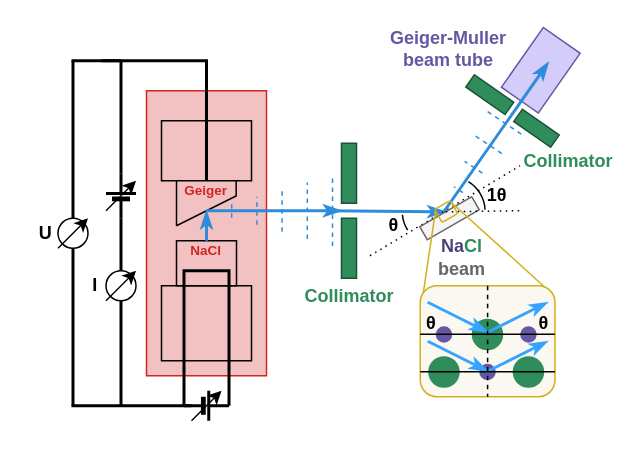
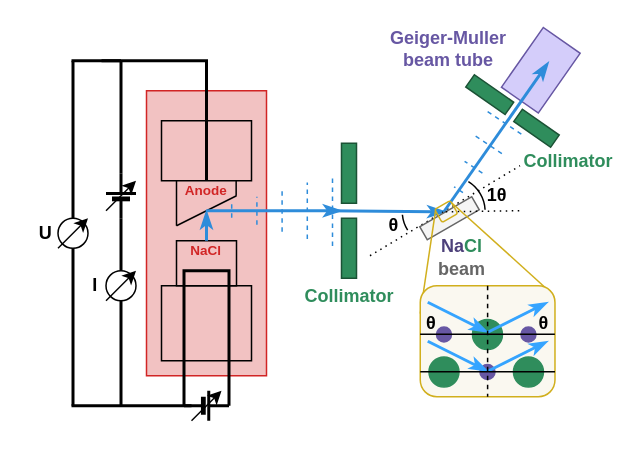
  <mxCell id="0" />
  <mxCell id="1" parent="0" />
  <mxCell id="2" value="" style="rounded=0;whiteSpace=wrap;html=1;fillColor=#D4CDFA;rotation=-55;strokeColor=#6757A3;" parent="1" vertex="1"><mxGeometry x="335.55" y="31.32" width="48.64" height="30" as="geometry" /></mxCell>
  <mxCell id="3" value="" style="rounded=0;whiteSpace=wrap;html=1;fillColor=#F2C2C2;strokeColor=#D12525;" parent="1" vertex="1"><mxGeometry x="97" y="60" width="80" height="190" as="geometry" /></mxCell>
  <mxCell id="4" value="" style="rounded=0;whiteSpace=wrap;html=1;fillColor=#2F8D5C;strokeColor=#1B5235;" parent="1" vertex="1"><mxGeometry x="227" y="95" width="10" height="40" as="geometry" /></mxCell>
  <mxCell id="5" value="" style="rounded=0;whiteSpace=wrap;html=1;fillColor=none;" parent="1" vertex="1"><mxGeometry x="117" y="160" width="40" height="30" as="geometry" /></mxCell>
  <mxCell id="6" value="" style="endArrow=none;html=1;rounded=0;" parent="1" edge="1"><mxGeometry width="50" height="50" relative="1" as="geometry"><mxPoint x="117" y="150" as="sourcePoint" /><mxPoint x="157" y="130" as="targetPoint" /></mxGeometry></mxCell>
  <mxCell id="7" value="" style="endArrow=none;html=1;rounded=0;" parent="1" edge="1"><mxGeometry width="50" height="50" relative="1" as="geometry"><mxPoint x="117" y="150" as="sourcePoint" /><mxPoint x="117" y="120" as="targetPoint" /></mxGeometry></mxCell>
  <mxCell id="8" value="" style="endArrow=none;html=1;rounded=0;" parent="1" edge="1"><mxGeometry width="50" height="50" relative="1" as="geometry"><mxPoint x="156.77" y="120" as="sourcePoint" /><mxPoint x="156.77" y="130" as="targetPoint" /></mxGeometry></mxCell>
  <mxCell id="9" value="" style="rounded=0;whiteSpace=wrap;html=1;fillColor=none;" parent="1" vertex="1"><mxGeometry x="107" y="80" width="60" height="40" as="geometry" /></mxCell>
  <mxCell id="10" value="" style="verticalLabelPosition=bottom;shadow=0;dashed=0;align=center;fillColor=strokeColor;html=1;verticalAlign=top;strokeWidth=2;shape=mxgraph.electrical.miscellaneous.monocell_battery;" parent="1" vertex="1"><mxGeometry x="122" y="260" width="30" height="20" as="geometry" /></mxCell>
  <mxCell id="11" value="" style="endArrow=none;html=1;rounded=0;strokeWidth=2;entryX=0;entryY=0.5;entryDx=0;entryDy=0;entryPerimeter=0;exitX=1;exitY=0.5;exitDx=0;exitDy=0;exitPerimeter=0;" parent="1" source="10" target="10" edge="1"><mxGeometry width="50" height="50" relative="1" as="geometry"><mxPoint x="152" y="250" as="sourcePoint" /><mxPoint x="122" y="250" as="targetPoint" /><Array as="points"><mxPoint x="152" y="180" /><mxPoint x="122" y="180" /></Array></mxGeometry></mxCell>
  <mxCell id="12" value="" style="endArrow=none;html=1;rounded=0;exitX=0.5;exitY=1;exitDx=0;exitDy=0;strokeWidth=2;" parent="1" source="9" edge="1"><mxGeometry width="50" height="50" relative="1" as="geometry"><mxPoint x="177" y="180" as="sourcePoint" /><mxPoint x="67" y="40" as="targetPoint" /><Array as="points"><mxPoint x="137" y="40" /></Array></mxGeometry></mxCell>
  <mxCell id="13" value="" style="endArrow=none;html=1;rounded=0;strokeWidth=2;" parent="1" source="15" edge="1"><mxGeometry width="50" height="50" relative="1" as="geometry"><mxPoint x="80" y="270" as="sourcePoint" /><mxPoint x="80" y="40" as="targetPoint" /></mxGeometry></mxCell>
  <mxCell id="14" value="" style="endArrow=none;html=1;rounded=0;strokeWidth=2;" parent="1" source="17" target="15" edge="1"><mxGeometry width="50" height="50" relative="1" as="geometry"><mxPoint x="80" y="270" as="sourcePoint" /><mxPoint x="80" y="40" as="targetPoint" /></mxGeometry></mxCell>
  <mxCell id="15" value="" style="verticalLabelPosition=bottom;shadow=0;dashed=0;align=center;fillColor=strokeColor;html=1;verticalAlign=top;strokeWidth=2;shape=mxgraph.electrical.miscellaneous.monocell_battery;rotation=-90;" parent="1" vertex="1"><mxGeometry x="65" y="120" width="30" height="20" as="geometry" /></mxCell>
  <mxCell id="16" value="" style="endArrow=none;html=1;rounded=0;strokeWidth=2;" parent="1" target="17" edge="1"><mxGeometry width="50" height="50" relative="1" as="geometry"><mxPoint x="80" y="270" as="sourcePoint" /><mxPoint x="80" y="145" as="targetPoint" /></mxGeometry></mxCell>
  <mxCell id="17" value="" style="ellipse;whiteSpace=wrap;html=1;aspect=fixed;" parent="1" vertex="1"><mxGeometry x="70" y="180" width="20" height="20" as="geometry" /></mxCell>
  <mxCell id="18" value="" style="endArrow=none;html=1;rounded=0;strokeWidth=2;" parent="1" edge="1"><mxGeometry width="50" height="50" relative="1" as="geometry"><mxPoint x="127" y="270" as="sourcePoint" /><mxPoint x="47" y="270" as="targetPoint" /></mxGeometry></mxCell>
  <mxCell id="19" value="" style="endArrow=none;html=1;rounded=0;strokeWidth=2;" parent="1" edge="1"><mxGeometry width="50" height="50" relative="1" as="geometry"><mxPoint x="80" y="40" as="sourcePoint" /><mxPoint x="47" y="40" as="targetPoint" /></mxGeometry></mxCell>
  <mxCell id="20" value="" style="endArrow=none;html=1;rounded=0;strokeWidth=2;" parent="1" source="22" edge="1"><mxGeometry width="50" height="50" relative="1" as="geometry"><mxPoint x="48" y="270" as="sourcePoint" /><mxPoint x="48" y="40" as="targetPoint" /></mxGeometry></mxCell>
  <mxCell id="21" value="" style="endArrow=none;html=1;rounded=0;strokeWidth=2;" parent="1" target="22" edge="1"><mxGeometry width="50" height="50" relative="1" as="geometry"><mxPoint x="48" y="270" as="sourcePoint" /><mxPoint x="48" y="40" as="targetPoint" /></mxGeometry></mxCell>
  <mxCell id="22" value="" style="ellipse;whiteSpace=wrap;html=1;aspect=fixed;" parent="1" vertex="1"><mxGeometry x="38" y="145" width="20" height="20" as="geometry" /></mxCell>
  <mxCell id="23" value="" style="endArrow=classic;html=1;rounded=0;" parent="1" edge="1"><mxGeometry width="50" height="50" relative="1" as="geometry"><mxPoint x="38" y="165" as="sourcePoint" /><mxPoint x="58" y="145" as="targetPoint" /></mxGeometry></mxCell>
  <mxCell id="24" value="" style="endArrow=classic;html=1;rounded=0;" parent="1" edge="1"><mxGeometry width="50" height="50" relative="1" as="geometry"><mxPoint x="70" y="200" as="sourcePoint" /><mxPoint x="90" y="180" as="targetPoint" /></mxGeometry></mxCell>
  <mxCell id="25" value="" style="endArrow=classic;html=1;rounded=0;" parent="1" edge="1"><mxGeometry width="50" height="50" relative="1" as="geometry"><mxPoint x="70" y="140" as="sourcePoint" /><mxPoint x="90" y="120" as="targetPoint" /></mxGeometry></mxCell>
  <mxCell id="26" value="" style="endArrow=classic;html=1;rounded=0;" parent="1" edge="1"><mxGeometry width="50" height="50" relative="1" as="geometry"><mxPoint x="127" y="280" as="sourcePoint" /><mxPoint x="147" y="260" as="targetPoint" /></mxGeometry></mxCell>
  <mxCell id="27" value="&lt;b&gt;U&lt;/b&gt;" style="text;html=1;strokeColor=none;fillColor=none;align=center;verticalAlign=middle;whiteSpace=wrap;rounded=0;" parent="1" vertex="1"><mxGeometry x="20" y="145" width="20" height="20" as="geometry" /></mxCell>
  <mxCell id="28" value="&lt;b&gt;I&lt;/b&gt;" style="text;html=1;strokeColor=none;fillColor=none;align=center;verticalAlign=middle;whiteSpace=wrap;rounded=0;" parent="1" vertex="1"><mxGeometry x="53" y="180" width="20" height="20" as="geometry" /></mxCell>
  <mxCell id="29" value="" style="endArrow=classicThin;html=1;rounded=0;exitX=0.5;exitY=0;exitDx=0;exitDy=0;strokeColor=#2E8CDA;strokeWidth=2;endFill=1;" parent="1" source="5" edge="1"><mxGeometry width="50" height="50" relative="1" as="geometry"><mxPoint x="147" y="180" as="sourcePoint" /><mxPoint x="137" y="140" as="targetPoint" /></mxGeometry></mxCell>
  <mxCell id="30" value="" style="endArrow=classicThin;html=1;rounded=0;exitX=0.5;exitY=0;exitDx=0;exitDy=0;strokeColor=#2E8CDA;strokeWidth=2;endFill=1;" parent="1" edge="1"><mxGeometry width="50" height="50" relative="1" as="geometry"><mxPoint x="137" y="140" as="sourcePoint" /><mxPoint x="227" y="140" as="targetPoint" /></mxGeometry></mxCell>
  <mxCell id="31" value="" style="shape=mxgraph.arrows2.wedgeArrowDashed2;html=1;bendable=0;startWidth=23.462;stepSize=15;rounded=0;strokeColor=#2E8CDA;dashed=1;fontColor=#BBE7EB;" parent="1" edge="1"><mxGeometry width="100" height="100" relative="1" as="geometry"><mxPoint x="221" y="140" as="sourcePoint" /><mxPoint x="137" y="140" as="targetPoint" /></mxGeometry></mxCell>
  <mxCell id="32" value="" style="rounded=0;whiteSpace=wrap;html=1;fillColor=none;" parent="1" vertex="1"><mxGeometry x="107" y="190" width="60" height="50" as="geometry" /></mxCell>
  <mxCell id="33" value="" style="rounded=0;whiteSpace=wrap;html=1;fillColor=#2F8D5C;strokeColor=#1B5235;" parent="1" vertex="1"><mxGeometry x="227" y="145" width="10" height="40" as="geometry" /></mxCell>
  <mxCell id="34" value="" style="endArrow=classicThin;html=1;rounded=0;exitX=0.5;exitY=0;exitDx=0;exitDy=0;strokeColor=#2E8CDA;strokeWidth=2;entryX=0;entryY=0.5;entryDx=0;entryDy=0;endFill=1;" parent="1" target="42" edge="1"><mxGeometry width="50" height="50" relative="1" as="geometry"><mxPoint x="217" y="140" as="sourcePoint" /><mxPoint x="347" y="140" as="targetPoint" /></mxGeometry></mxCell>
  <mxCell id="35" value="" style="endArrow=none;dashed=1;html=1;dashPattern=1 3;strokeWidth=1;rounded=0;" parent="1" edge="1"><mxGeometry width="50" height="50" relative="1" as="geometry"><mxPoint x="246" y="170" as="sourcePoint" /><mxPoint x="346" y="110" as="targetPoint" /></mxGeometry></mxCell>
  <mxCell id="36" value="" style="endArrow=classicThin;html=1;rounded=0;exitX=0.5;exitY=0;exitDx=0;exitDy=0;strokeColor=#2E8CDA;strokeWidth=2;endFill=1;" parent="1" edge="1"><mxGeometry width="50" height="50" relative="1" as="geometry"><mxPoint x="295" y="141" as="sourcePoint" /><mxPoint x="365" y="41" as="targetPoint" /></mxGeometry></mxCell>
  <mxCell id="37" value="" style="rounded=0;whiteSpace=wrap;html=1;fillColor=#2F8D5C;rotation=-55;strokeColor=#1B5235;" parent="1" vertex="1"><mxGeometry x="320.82" y="46.57" width="10" height="32" as="geometry" /></mxCell>
  <mxCell id="38" value="" style="rounded=0;whiteSpace=wrap;html=1;fillColor=#2F8D5C;rotation=-55;strokeColor=#1B5235;" parent="1" vertex="1"><mxGeometry x="352" y="70" width="10" height="30" as="geometry" /></mxCell>
  <mxCell id="39" value="" style="shape=mxgraph.arrows2.wedgeArrowDashed2;html=1;bendable=0;startWidth=14.286;stepSize=15;rounded=0;strokeColor=#2E8CDA;dashed=1;" parent="1" edge="1"><mxGeometry width="100" height="100" relative="1" as="geometry"><mxPoint x="335" y="81" as="sourcePoint" /><mxPoint x="295" y="141" as="targetPoint" /></mxGeometry></mxCell>
  <mxCell id="40" value="&lt;b&gt;θ&lt;/b&gt;" style="text;html=1;strokeColor=none;fillColor=none;align=center;verticalAlign=middle;whiteSpace=wrap;rounded=0;" parent="1" vertex="1"><mxGeometry x="252" y="140" width="20" height="20" as="geometry" /></mxCell>
  <mxCell id="41" value="&lt;b&gt;1θ&lt;/b&gt;" style="text;html=1;strokeColor=none;fillColor=none;align=center;verticalAlign=middle;whiteSpace=wrap;rounded=0;" parent="1" vertex="1"><mxGeometry x="320.5" y="120" width="20" height="20" as="geometry" /></mxCell>
  <mxCell id="42" value="" style="rounded=0;whiteSpace=wrap;html=1;rotation=60;fillColor=#f5f5f5;fontColor=#333333;strokeColor=#666666;" parent="1" vertex="1"><mxGeometry x="294" y="125" width="10" height="40" as="geometry" /></mxCell>
  <mxCell id="43" value="&lt;b&gt;&lt;font color=&quot;#4d417a&quot;&gt;Na&lt;/font&gt;&lt;font color=&quot;#2f8d5c&quot;&gt;Cl&lt;/font&gt; beam&lt;/b&gt;" style="text;html=1;strokeColor=none;fillColor=none;align=center;verticalAlign=middle;whiteSpace=wrap;rounded=0;fontColor=#666666;" parent="1" vertex="1"><mxGeometry x="276.25" y="157" width="63" height="28" as="geometry" /></mxCell>
  <mxCell id="44" value="&lt;b&gt;Geiger-Muller beam tube&lt;/b&gt;" style="text;html=1;strokeColor=none;fillColor=none;align=center;verticalAlign=middle;whiteSpace=wrap;rounded=0;fontColor=#6757A3;" parent="1" vertex="1"><mxGeometry x="243.46" y="20.14" width="110.79" height="24.43" as="geometry" /></mxCell>
  <mxCell id="45" value="&lt;b&gt;Collimator&lt;/b&gt;" style="text;html=1;strokeColor=none;fillColor=none;align=center;verticalAlign=middle;whiteSpace=wrap;rounded=0;fontColor=#2F8D5C;" parent="1" vertex="1"><mxGeometry x="352" y="100" width="53" height="13" as="geometry" /></mxCell>
  <mxCell id="46" value="&lt;b&gt;Collimator&lt;/b&gt;" style="text;html=1;strokeColor=none;fillColor=none;align=center;verticalAlign=middle;whiteSpace=wrap;rounded=0;fontColor=#2F8D5C;" parent="1" vertex="1"><mxGeometry x="205.5" y="190" width="53" height="13" as="geometry" /></mxCell>
- <mxCell id="47" value="&lt;font size=&quot;1&quot;&gt;&lt;b style=&quot;font-size: 9px;&quot;&gt;Geiger&lt;/b&gt;&lt;/font&gt;" style="text;html=1;strokeColor=none;fillColor=none;align=center;verticalAlign=middle;whiteSpace=wrap;rounded=0;labelBackgroundColor=none;fontColor=#D12525;" parent="1" vertex="1"><mxGeometry x="92" y="119" width="90" height="13" as="geometry" /></mxCell>
+ <mxCell id="47" value="&lt;font size=&quot;1&quot;&gt;&lt;b style=&quot;font-size: 9px;&quot;&gt;Anode&lt;/b&gt;&lt;/font&gt;" style="text;html=1;strokeColor=none;fillColor=none;align=center;verticalAlign=middle;whiteSpace=wrap;rounded=0;labelBackgroundColor=none;fontColor=#D12525;" parent="1" vertex="1"><mxGeometry x="92" y="119" width="90" height="13" as="geometry" /></mxCell>
  <mxCell id="48" value="&lt;font size=&quot;1&quot;&gt;&lt;b style=&quot;font-size: 9px;&quot;&gt;NaCl&lt;/b&gt;&lt;/font&gt;" style="text;html=1;strokeColor=none;fillColor=none;align=center;verticalAlign=middle;whiteSpace=wrap;rounded=0;labelBackgroundColor=none;fontColor=#D12525;" parent="1" vertex="1"><mxGeometry x="92" y="159.5" width="90" height="13" as="geometry" /></mxCell>
  <mxCell id="49" value="" style="rounded=0;whiteSpace=wrap;html=1;fillColor=#ffe6cc;strokeColor=#d79b00;" vertex="1" parent="1"><mxGeometry x="227" y="55" height="40" as="geometry" /></mxCell>
  <mxCell id="50" value="" style="endArrow=none;html=1;rounded=0;entryX=0.005;entryY=0.107;entryDx=0;entryDy=0;exitX=0;exitY=0.25;exitDx=0;exitDy=0;strokeColor=#D1AF1D;entryPerimeter=0;" edge="1" parent="1" source="57" target="51"><mxGeometry width="50" height="50" relative="1" as="geometry"><mxPoint x="282.195" y="204.1" as="sourcePoint" /><mxPoint x="291.5" y="140.5" as="targetPoint" /></mxGeometry></mxCell>
  <mxCell id="51" value="" style="rounded=1;whiteSpace=wrap;html=1;fillColor=none;strokeColor=#D1AF1D;rotation=-30;" vertex="1" parent="1"><mxGeometry x="290.77" y="135.5" width="12.05" height="10" as="geometry" /></mxCell>
  <mxCell id="52" value="" style="verticalLabelPosition=bottom;verticalAlign=top;html=1;shape=mxgraph.basic.arc;startAngle=0.702;endAngle=0.777;rotation=-15;" vertex="1" parent="1"><mxGeometry x="267.5" y="117.25" width="46.5" height="46.5" as="geometry" /></mxCell>
  <mxCell id="53" value="" style="verticalLabelPosition=bottom;verticalAlign=top;html=1;shape=mxgraph.basic.arc;startAngle=0.087;endAngle=0.242;rotation=0;" vertex="1" parent="1"><mxGeometry x="276.25" y="117.25" width="46.5" height="46.5" as="geometry" /></mxCell>
  <mxCell id="54" value="" style="endArrow=none;dashed=1;html=1;dashPattern=1 3;strokeWidth=1;rounded=0;exitX=0;exitY=0.5;exitDx=0;exitDy=0;" parent="1" source="42" edge="1"><mxGeometry width="50" height="50" relative="1" as="geometry"><mxPoint x="256" y="180" as="sourcePoint" /><mxPoint x="346" y="140" as="targetPoint" /></mxGeometry></mxCell>
  <mxCell id="55" value="" style="endArrow=none;html=1;rounded=0;entryX=0.993;entryY=0.149;entryDx=0;entryDy=0;exitX=0.925;exitY=0.013;exitDx=0;exitDy=0;strokeColor=#D1AF1D;exitPerimeter=0;entryPerimeter=0;" edge="1" parent="1" source="57" target="51"><mxGeometry width="50" height="50" relative="1" as="geometry"><mxPoint x="364.995" y="172.13" as="sourcePoint" /><mxPoint x="297.475" y="138.025" as="targetPoint" /></mxGeometry></mxCell>
  <mxCell id="56" value="" style="group" vertex="1" connectable="0" parent="1"><mxGeometry x="277" y="190" width="94.69" height="74" as="geometry" /></mxCell>
  <mxCell id="57" value="" style="rounded=1;whiteSpace=wrap;html=1;fillColor=#FAF8F0;strokeColor=#D1AF1D;" vertex="1" parent="56"><mxGeometry x="2.5" width="89.82" height="74" as="geometry" /></mxCell>
  <mxCell id="58" value="" style="ellipse;whiteSpace=wrap;html=1;aspect=fixed;fillColor=#6757A3;strokeColor=#6757A3;" vertex="1" parent="56"><mxGeometry x="13.32" y="27.5" width="10" height="10" as="geometry" /></mxCell>
  <mxCell id="59" value="" style="ellipse;whiteSpace=wrap;html=1;aspect=fixed;fillColor=#6757A3;strokeColor=#6757A3;" vertex="1" parent="56"><mxGeometry x="69.64" y="27.5" width="10" height="10" as="geometry" /></mxCell>
  <mxCell id="60" value="" style="ellipse;whiteSpace=wrap;html=1;aspect=fixed;fillColor=#2F8D5C;strokeColor=#2F8D5C;" vertex="1" parent="56"><mxGeometry x="64.64" y="47.5" width="20" height="20" as="geometry" /></mxCell>
  <mxCell id="61" value="" style="ellipse;whiteSpace=wrap;html=1;aspect=fixed;fillColor=#2F8D5C;strokeColor=#2F8D5C;" vertex="1" parent="56"><mxGeometry x="8.32" y="47.5" width="20" height="20" as="geometry" /></mxCell>
  <mxCell id="62" value="" style="ellipse;whiteSpace=wrap;html=1;aspect=fixed;fillColor=#2F8D5C;strokeColor=#2F8D5C;" vertex="1" parent="56"><mxGeometry x="37.32" y="22.5" width="20" height="20" as="geometry" /></mxCell>
  <mxCell id="63" value="" style="ellipse;whiteSpace=wrap;html=1;aspect=fixed;fillColor=#6757A3;strokeColor=#6757A3;" vertex="1" parent="56"><mxGeometry x="42.32" y="52.5" width="10" height="10" as="geometry" /></mxCell>
  <mxCell id="64" value="" style="endArrow=classicThin;html=1;rounded=0;strokeColor=#35A4FF;strokeWidth=2;endFill=1;" edge="1" parent="56"><mxGeometry width="50" height="50" relative="1" as="geometry"><mxPoint x="7.5" y="37" as="sourcePoint" /><mxPoint x="47.5" y="57" as="targetPoint" /></mxGeometry></mxCell>
  <mxCell id="65" value="" style="endArrow=classicThin;html=1;rounded=0;strokeColor=#35A4FF;strokeWidth=2;endFill=1;" edge="1" parent="56"><mxGeometry width="50" height="50" relative="1" as="geometry"><mxPoint x="7.5" y="11" as="sourcePoint" /><mxPoint x="47.5" y="31" as="targetPoint" /></mxGeometry></mxCell>
  <mxCell id="66" value="" style="endArrow=classicThin;html=1;rounded=0;strokeColor=#35A4FF;strokeWidth=2;endFill=1;" edge="1" parent="56"><mxGeometry width="50" height="50" relative="1" as="geometry"><mxPoint x="47.5" y="31" as="sourcePoint" /><mxPoint x="87.5" y="11" as="targetPoint" /></mxGeometry></mxCell>
  <mxCell id="67" value="" style="endArrow=classicThin;html=1;rounded=0;strokeColor=#35A4FF;strokeWidth=2;endFill=1;" edge="1" parent="56"><mxGeometry width="50" height="50" relative="1" as="geometry"><mxPoint x="47.5" y="57" as="sourcePoint" /><mxPoint x="87.5" y="37" as="targetPoint" /></mxGeometry></mxCell>
  <mxCell id="68" value="" style="endArrow=none;html=1;strokeWidth=1;rounded=0;exitX=1;exitY=0.5;exitDx=0;exitDy=0;entryX=0;entryY=0.5;entryDx=0;entryDy=0;" edge="1" parent="56"><mxGeometry width="50" height="50" relative="1" as="geometry"><mxPoint x="92.23" y="32.38" as="sourcePoint" /><mxPoint x="2.41" y="32.38" as="targetPoint" /></mxGeometry></mxCell>
  <mxCell id="69" value="" style="endArrow=none;html=1;strokeWidth=1;rounded=0;exitX=1;exitY=0.5;exitDx=0;exitDy=0;entryX=0;entryY=0.5;entryDx=0;entryDy=0;" edge="1" parent="56"><mxGeometry width="50" height="50" relative="1" as="geometry"><mxPoint x="92.32" y="57.38" as="sourcePoint" /><mxPoint x="2.5" y="57.38" as="targetPoint" /></mxGeometry></mxCell>
  <mxCell id="70" value="" style="endArrow=none;dashed=1;html=1;strokeWidth=1;rounded=0;exitX=0.5;exitY=0;exitDx=0;exitDy=0;entryX=0.5;entryY=1;entryDx=0;entryDy=0;" edge="1" parent="56" source="57" target="57"><mxGeometry width="50" height="50" relative="1" as="geometry"><mxPoint x="47.32" y="-25" as="sourcePoint" /><mxPoint x="47.32" y="90" as="targetPoint" /></mxGeometry></mxCell>
  <mxCell id="71" value="&lt;b&gt;θ&lt;/b&gt;" style="text;html=1;strokeColor=none;fillColor=none;align=center;verticalAlign=middle;whiteSpace=wrap;rounded=0;" vertex="1" parent="56"><mxGeometry y="15" width="20" height="20" as="geometry" /></mxCell>
  <mxCell id="72" value="&lt;b&gt;θ&lt;/b&gt;" style="text;html=1;strokeColor=none;fillColor=none;align=center;verticalAlign=middle;whiteSpace=wrap;rounded=0;" vertex="1" parent="56"><mxGeometry x="74.69" y="15" width="20" height="20" as="geometry" /></mxCell>
